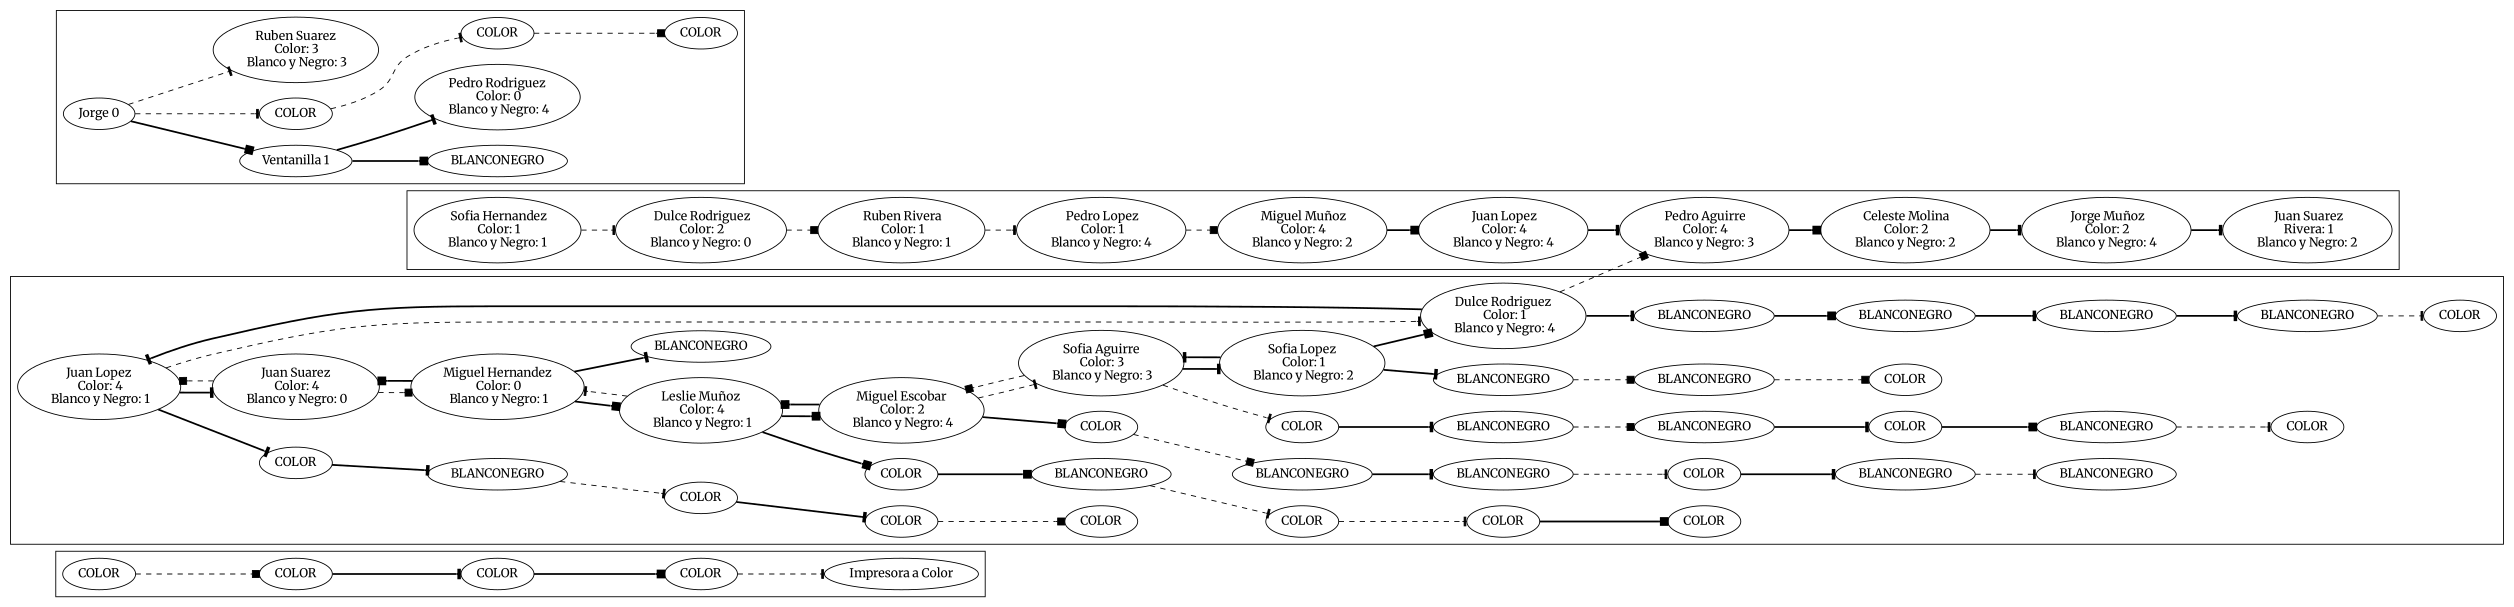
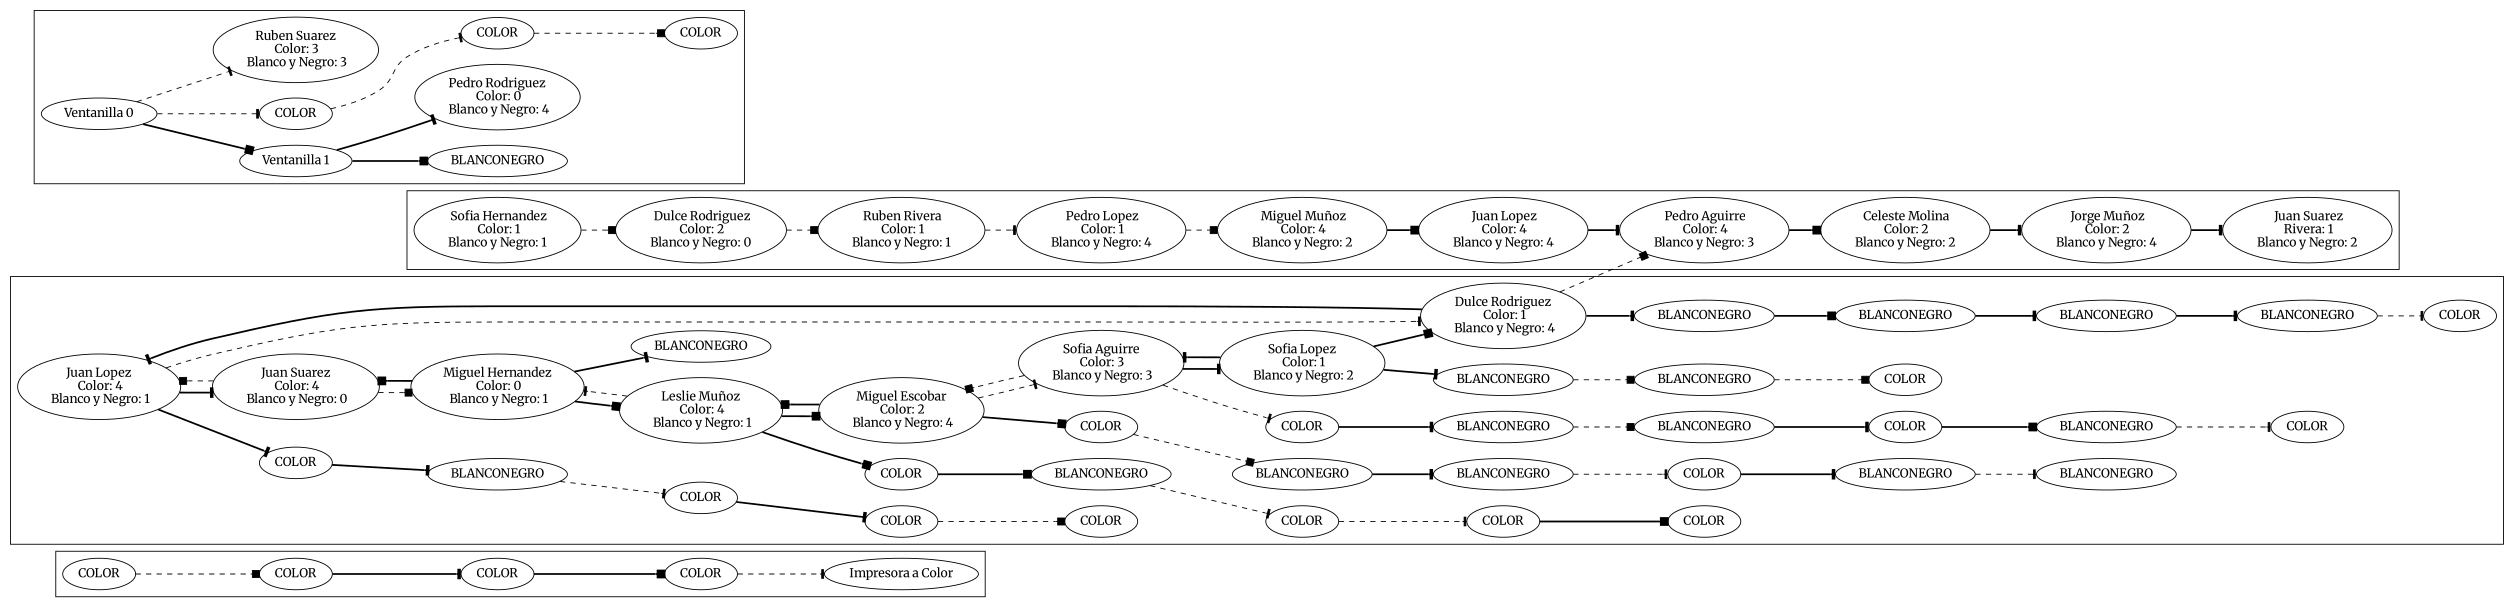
  digraph {
    fontname=Merriweather
    rankdir=LR
    node [fontname=Merriweather]
    edge [arrowhead=tee fontname=Merriweather style=bold]
    n1 [label=COLOR]
    n2 [label=COLOR]
    n3 [label=COLOR]
    n4 [label=COLOR]
    n5 [label="Impresora a Color"]
    n6 [label=" Sofia Hernandez\n Color: 1\n Blanco y Negro: 1 "]
    n7 [label=" Dulce Rodriguez\n Color: 2\n Blanco y Negro: 0 "]
    n8 [label=" Ruben Rivera\n Color: 1\n Blanco y Negro: 1 "]
    n9 [label=" Pedro Lopez\n Color: 1\n Blanco y Negro: 4 "]
    n10 [label=" Miguel Muñoz\n Color: 4\n Blanco y Negro: 2 "]
    n11 [label=" Juan Lopez\n Color: 4\n Blanco y Negro: 4 "]
    n12 [label=" Pedro Aguirre\n Color: 4\n Blanco y Negro: 3 "]
    n13 [label=" Celeste Molina\n Color: 2\n Blanco y Negro: 2 "]
    n14 [label=" Jorge Muñoz\n Color: 2\n Blanco y Negro: 4 "]
    n15 [label=" Juan Suarez\n Rivera: 1\n Blanco y Negro: 2 "]
-   n16 [label="Jorge 0"]
+   n16 [label=" Ventanilla 0 "]
    n17 [label=" Ventanilla 1 "]
    n18 [label=COLOR]
    n19 [label="Ruben Suarez\n Color: 3\n Blanco y Negro: 3"]
    n20 [label=BLANCONEGRO]
    n21 [label="Pedro Rodriguez\n Color: 0\n Blanco y Negro: 4"]
    n22 [label=COLOR]
    n23 [label=COLOR]
    n24 [label="Juan Lopez\n Color: 4\n Blanco y Negro: 1"]
    n25 [label=COLOR]
    n26 [label="Juan Suarez\n Color: 4\n Blanco y Negro: 0"]
    n27 [label="Dulce Rodriguez\n Color: 1\n Blanco y Negro: 4"]
    n28 [label=BLANCONEGRO]
    n29 [label=COLOR]
    n30 [label=COLOR]
    n31 [label=COLOR]
    n32 [label="Miguel Hernandez\n Color: 0\n Blanco y Negro: 1"]
    n33 [label=BLANCONEGRO]
    n34 [label="Sofia Lopez\n Color: 1\n Blanco y Negro: 2"]
    n35 [label=BLANCONEGRO]
    n36 [label=BLANCONEGRO]
    n37 [label=BLANCONEGRO]
    n38 [label=COLOR]
    n39 [label=BLANCONEGRO]
    n40 [label="Sofia Aguirre\n Color: 3\n Blanco y Negro: 3"]
    n41 [label=BLANCONEGRO]
    n42 [label=COLOR]
    n43 [label=COLOR]
    n44 [label="Miguel Escobar\n Color: 2\n Blanco y Negro: 4"]
    n45 [label=BLANCONEGRO]
    n46 [label=BLANCONEGRO]
    n47 [label=COLOR]
    n48 [label=BLANCONEGRO]
    n49 [label=COLOR]
    n50 [label=COLOR]
    n51 [label="Leslie Muñoz\n Color: 4\n Blanco y Negro: 1"]
    n52 [label=BLANCONEGRO]
    n53 [label=BLANCONEGRO]
    n54 [label=COLOR]
    n55 [label=BLANCONEGRO]
    n56 [label=BLANCONEGRO]
    n57 [label=COLOR]
    n58 [label=BLANCONEGRO]
    n59 [label=COLOR]
    n60 [label=COLOR]
    n61 [label=COLOR]
    n62 [label=BLANCONEGRO]
    subgraph cluster_1 {
      n1
      n2
      n3
      n4
      n5
    }
    subgraph cluster_2 {
    }
    subgraph cluster_3 {
      n6
      n7
      n8
      n9
      n10
      n11
      n12
      n13
      n14
      n15
    }
    subgraph cluster_4 {
      n16
      n17
      n18
      n19
      n20
      n21
      n22
      n23
    }
    subgraph cluster_5 {
      n24
      n25
      n26
      n27
      n28
      n29
      n30
      n31
      n32
      n33
      n34
      n35
      n36
      n37
      n38
      n39
      n40
      n41
      n42
      n43
      n44
      n45
      n46
      n47
      n48
      n49
      n50
      n51
      n52
      n53
      n54
      n55
      n56
      n57
      n58
      n59
      n60
      n61
      n62
    }
    subgraph cluster_6 {
    }
    n1 -> n2 [arrowhead=box style=dashed]
    n2 -> n3
    n3 -> n4 [arrowhead=box]
    n4 -> n5 [style=dashed]
-   n6 -> n7 [style=dashed]
+   n6 -> n7 [arrowhead=box style=dashed]
    n7 -> n8 [arrowhead=box style=dashed]
    n8 -> n9 [style=dashed]
    n9 -> n10 [arrowhead=box style=dashed]
    n10 -> n11 [arrowhead=box]
    n11 -> n12
    n12 -> n13 [arrowhead=box]
    n13 -> n14
    n14 -> n15
    n16 -> n17 [arrowhead=box]
    n16 -> n18 [style=dashed]
    n16 -> n19 [style=dashed]
    n17 -> n20 [arrowhead=box]
    n17 -> n21
    n18 -> n22 [style=dashed]
    n22 -> n23 [arrowhead=box style=dashed]
    n24 -> n25
    n24 -> n26
    n24 -> n27 [style=dashed]
    n25 -> n28
    n26 -> n24 [arrowhead=box style=dashed]
    n26 -> n32 [arrowhead=box style=dashed]
    n27 -> n12 [arrowhead=box style=dashed]
    n27 -> n24
    n27 -> n33
    n28 -> n29 [style=dashed]
    n29 -> n30
    n30 -> n31 [arrowhead=box style=dashed]
    n32 -> n26 [arrowhead=box]
    n32 -> n51 [arrowhead=box]
    n32 -> n62
    n33 -> n35 [arrowhead=box]
    n34 -> n27 [arrowhead=box]
    n34 -> n39
    n34 -> n40
    n35 -> n36
    n36 -> n37
    n37 -> n38 [style=dashed]
    n39 -> n41 [arrowhead=box style=dashed]
    n40 -> n34
    n40 -> n43 [style=dashed]
    n40 -> n44 [arrowhead=box style=dashed]
    n41 -> n42 [arrowhead=box style=dashed]
    n43 -> n45
    n44 -> n40 [style=dashed]
    n44 -> n50 [arrowhead=box]
    n44 -> n51 [arrowhead=box]
    n45 -> n46 [arrowhead=box style=dashed]
    n46 -> n47
    n47 -> n48 [arrowhead=box]
    n48 -> n49 [style=dashed]
    n50 -> n52 [arrowhead=box style=dashed]
    n51 -> n32 [style=dashed]
    n51 -> n44 [arrowhead=box]
    n51 -> n57 [arrowhead=box]
    n52 -> n53
    n53 -> n54 [style=dashed]
    n54 -> n55
    n55 -> n56 [style=dashed]
    n57 -> n58 [arrowhead=box]
    n58 -> n59 [style=dashed]
    n59 -> n60 [style=dashed]
    n60 -> n61 [arrowhead=box]
  }
